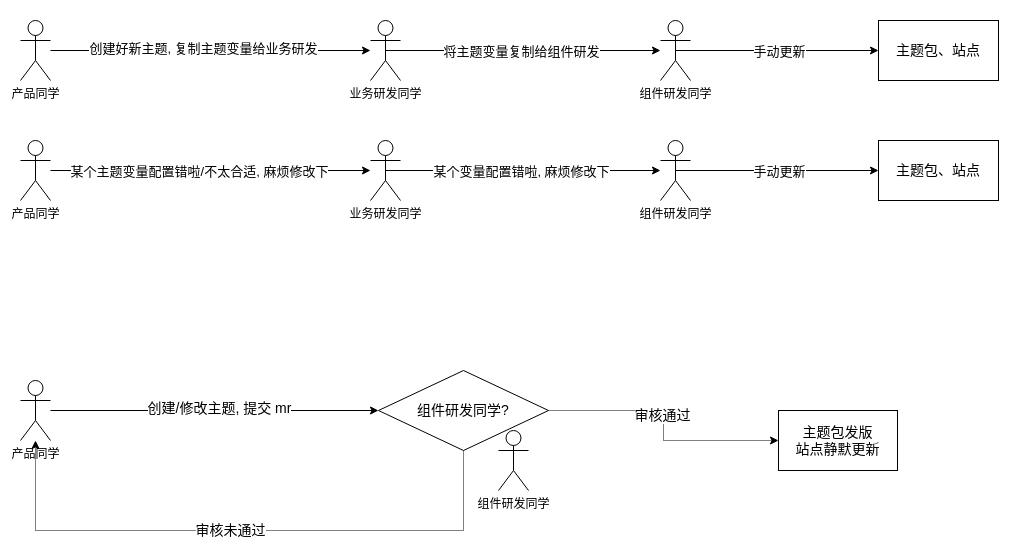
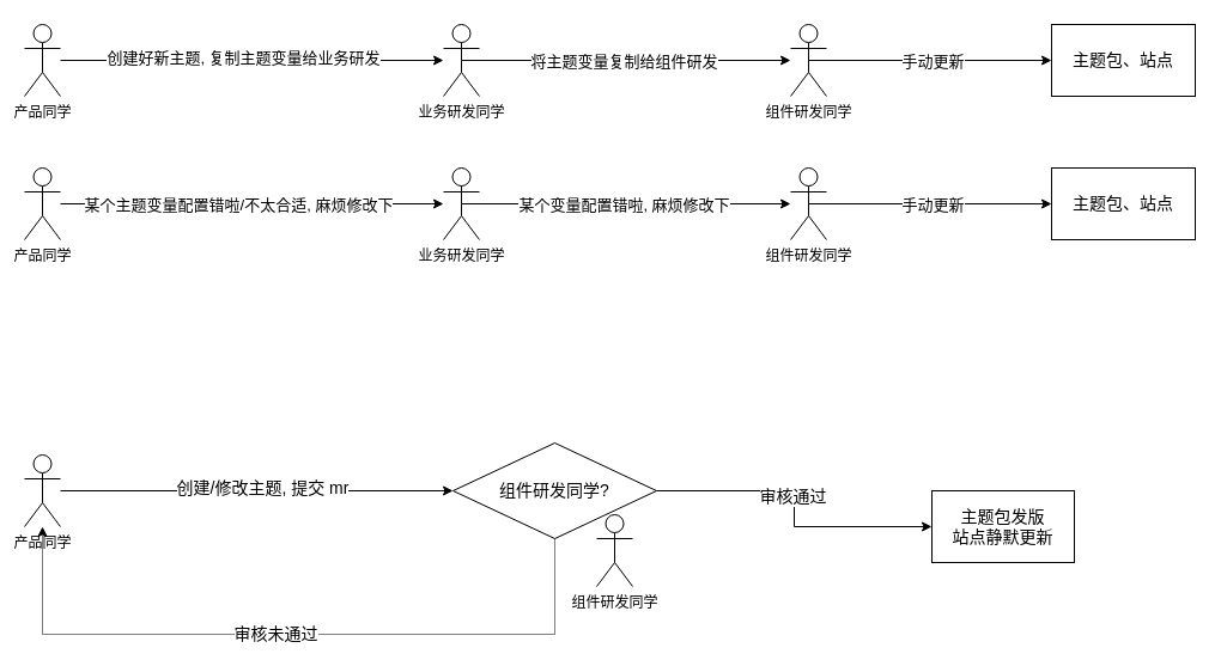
  <mxCell id="0" />
  <mxCell id="1" parent="0" />
  <mxCell id="2" style="edgeStyle=orthogonalEdgeStyle;rounded=0;orthogonalLoop=1;jettySize=auto;html=1;" parent="1" source="4" target="7" edge="1"><mxGeometry relative="1" as="geometry" /></mxCell>
  <mxCell id="3" value="&lt;font style=&quot;font-size: 13px&quot;&gt;创建好新主题, 复制主题变量给业务研发&lt;/font&gt;" style="edgeLabel;html=1;align=center;verticalAlign=middle;resizable=0;points=[];" parent="2" vertex="1" connectable="0"><mxGeometry x="-0.053" y="3" relative="1" as="geometry"><mxPoint as="offset" /></mxGeometry></mxCell>
  <mxCell id="4" value="产品同学" style="shape=umlActor;verticalLabelPosition=bottom;verticalAlign=top;html=1;outlineConnect=0;" parent="1" vertex="1"><mxGeometry x="20" y="20" width="30" height="60" as="geometry" /></mxCell>
  <mxCell id="5" style="edgeStyle=orthogonalEdgeStyle;rounded=0;orthogonalLoop=1;jettySize=auto;html=1;exitX=0.5;exitY=0.5;exitDx=0;exitDy=0;exitPerimeter=0;" parent="1" source="7" target="10" edge="1"><mxGeometry relative="1" as="geometry" /></mxCell>
  <mxCell id="6" value="&lt;font style=&quot;font-size: 13px&quot;&gt;将主题变量复制给组件研发&lt;/font&gt;" style="edgeLabel;html=1;align=center;verticalAlign=middle;resizable=0;points=[];" parent="5" vertex="1" connectable="0"><mxGeometry x="-0.236" relative="1" as="geometry"><mxPoint x="30" as="offset" /></mxGeometry></mxCell>
  <mxCell id="7" value="业务研发同学" style="shape=umlActor;verticalLabelPosition=bottom;verticalAlign=top;html=1;outlineConnect=0;" parent="1" vertex="1"><mxGeometry x="370" y="20" width="30" height="60" as="geometry" /></mxCell>
  <mxCell id="8" style="edgeStyle=orthogonalEdgeStyle;rounded=0;orthogonalLoop=1;jettySize=auto;html=1;exitX=0.5;exitY=0.5;exitDx=0;exitDy=0;exitPerimeter=0;entryX=0;entryY=0.5;entryDx=0;entryDy=0;" parent="1" source="10" target="11" edge="1"><mxGeometry relative="1" as="geometry" /></mxCell>
  <mxCell id="9" value="&lt;font style=&quot;font-size: 13px&quot;&gt;手动更新&lt;/font&gt;" style="edgeLabel;html=1;align=center;verticalAlign=middle;resizable=0;points=[];" parent="8" vertex="1" connectable="0"><mxGeometry x="-0.084" y="-1" relative="1" as="geometry"><mxPoint x="10" y="-1" as="offset" /></mxGeometry></mxCell>
  <mxCell id="10" value="组件研发同学" style="shape=umlActor;verticalLabelPosition=bottom;verticalAlign=top;html=1;outlineConnect=0;" parent="1" vertex="1"><mxGeometry x="660" y="20" width="30" height="60" as="geometry" /></mxCell>
  <mxCell id="11" value="&lt;font style=&quot;font-size: 14px&quot;&gt;主题包、站点&lt;/font&gt;" style="rounded=0;whiteSpace=wrap;html=1;" parent="1" vertex="1"><mxGeometry x="878" y="20" width="120" height="60" as="geometry" /></mxCell>
  <mxCell id="12" style="edgeStyle=orthogonalEdgeStyle;rounded=0;orthogonalLoop=1;jettySize=auto;html=1;" parent="1" source="14" target="17" edge="1"><mxGeometry relative="1" as="geometry" /></mxCell>
  <mxCell id="13" value="某个主题变量配置错啦/不太合适, 麻烦修改下" style="edgeLabel;html=1;align=center;verticalAlign=middle;resizable=0;points=[];fontSize=13;" parent="12" vertex="1" connectable="0"><mxGeometry x="-0.156" y="2" relative="1" as="geometry"><mxPoint x="13" y="2" as="offset" /></mxGeometry></mxCell>
  <mxCell id="14" value="产品同学" style="shape=umlActor;verticalLabelPosition=bottom;verticalAlign=top;html=1;outlineConnect=0;" parent="1" vertex="1"><mxGeometry x="20" y="140" width="30" height="60" as="geometry" /></mxCell>
  <mxCell id="15" style="edgeStyle=orthogonalEdgeStyle;rounded=0;orthogonalLoop=1;jettySize=auto;html=1;exitX=0.5;exitY=0.5;exitDx=0;exitDy=0;exitPerimeter=0;" parent="1" source="17" target="20" edge="1"><mxGeometry relative="1" as="geometry" /></mxCell>
  <mxCell id="16" value="&lt;font style=&quot;font-size: 13px&quot;&gt;某个变量配置错啦, 麻烦修改下&lt;/font&gt;" style="edgeLabel;html=1;align=center;verticalAlign=middle;resizable=0;points=[];" parent="15" vertex="1" connectable="0"><mxGeometry x="-0.236" relative="1" as="geometry"><mxPoint x="30" as="offset" /></mxGeometry></mxCell>
  <mxCell id="17" value="业务研发同学" style="shape=umlActor;verticalLabelPosition=bottom;verticalAlign=top;html=1;outlineConnect=0;" parent="1" vertex="1"><mxGeometry x="370" y="140" width="30" height="60" as="geometry" /></mxCell>
  <mxCell id="18" style="edgeStyle=orthogonalEdgeStyle;rounded=0;orthogonalLoop=1;jettySize=auto;html=1;exitX=0.5;exitY=0.5;exitDx=0;exitDy=0;exitPerimeter=0;entryX=0;entryY=0.5;entryDx=0;entryDy=0;" parent="1" source="20" target="21" edge="1"><mxGeometry relative="1" as="geometry" /></mxCell>
  <mxCell id="19" value="&lt;font style=&quot;font-size: 13px&quot;&gt;手动更新&lt;/font&gt;" style="edgeLabel;html=1;align=center;verticalAlign=middle;resizable=0;points=[];" parent="18" vertex="1" connectable="0"><mxGeometry x="-0.084" y="-1" relative="1" as="geometry"><mxPoint x="10" y="-1" as="offset" /></mxGeometry></mxCell>
  <mxCell id="20" value="组件研发同学" style="shape=umlActor;verticalLabelPosition=bottom;verticalAlign=top;html=1;outlineConnect=0;" parent="1" vertex="1"><mxGeometry x="660" y="140" width="30" height="60" as="geometry" /></mxCell>
  <mxCell id="21" value="&lt;font style=&quot;font-size: 14px&quot;&gt;主题包、站点&lt;/font&gt;" style="rounded=0;whiteSpace=wrap;html=1;" parent="1" vertex="1"><mxGeometry x="878" y="140" width="120" height="60" as="geometry" /></mxCell>
  <mxCell id="22" style="edgeStyle=orthogonalEdgeStyle;rounded=0;orthogonalLoop=1;jettySize=auto;html=1;entryX=0;entryY=0.5;entryDx=0;entryDy=0;" parent="1" source="24" target="30" edge="1"><mxGeometry relative="1" as="geometry"><mxPoint x="370" y="410" as="targetPoint" /></mxGeometry></mxCell>
  <mxCell id="23" value="创建/修改主题, 提交 mr" style="edgeLabel;html=1;align=center;verticalAlign=middle;resizable=0;points=[];fontSize=14;" parent="22" vertex="1" connectable="0"><mxGeometry x="-0.053" y="3" relative="1" as="geometry"><mxPoint x="13" as="offset" /></mxGeometry></mxCell>
  <mxCell id="24" value="产品同学" style="shape=umlActor;verticalLabelPosition=bottom;verticalAlign=top;html=1;outlineConnect=0;" parent="1" vertex="1"><mxGeometry x="20" y="380" width="30" height="60" as="geometry" /></mxCell>
  <mxCell id="25" value="组件研发同学" style="shape=umlActor;verticalLabelPosition=bottom;verticalAlign=top;html=1;outlineConnect=0;" parent="1" vertex="1"><mxGeometry x="498" y="430" width="30" height="60" as="geometry" /></mxCell>
  <mxCell id="26" style="edgeStyle=orthogonalEdgeStyle;rounded=0;orthogonalLoop=1;jettySize=auto;html=1;exitX=0.5;exitY=1;exitDx=0;exitDy=0;fontSize=14;dashed=1;dashPattern=1 1;" parent="1" source="30" target="24" edge="1"><mxGeometry relative="1" as="geometry"><mxPoint x="28" y="630" as="targetPoint" /><Array as="points"><mxPoint x="463" y="530" /><mxPoint x="35" y="530" /></Array></mxGeometry></mxCell>
  <mxCell id="27" value="&lt;font style=&quot;font-size: 14px&quot;&gt;审核未通过&lt;/font&gt;" style="edgeLabel;html=1;align=center;verticalAlign=middle;resizable=0;points=[];fontSize=14;" parent="26" vertex="1" connectable="0"><mxGeometry x="0.097" y="-1" relative="1" as="geometry"><mxPoint x="14" as="offset" /></mxGeometry></mxCell>
- <mxCell id="28" style="edgeStyle=orthogonalEdgeStyle;rounded=0;orthogonalLoop=1;jettySize=auto;html=1;exitX=1;exitY=0.5;exitDx=0;exitDy=0;dashed=1;dashPattern=1 1;fontSize=14;" parent="1" source="30" target="31" edge="1"><mxGeometry relative="1" as="geometry" /></mxCell>
+ <mxCell id="28" style="edgeStyle=orthogonalEdgeStyle;rounded=0;orthogonalLoop=1;jettySize=auto;html=1;exitX=1;exitY=0.5;exitDx=0;exitDy=0;dashed=0;dashPattern=1 1;fontSize=14;" parent="1" source="30" target="31" edge="1"><mxGeometry relative="1" as="geometry" /></mxCell>
  <mxCell id="29" value="审核通过" style="edgeLabel;html=1;align=center;verticalAlign=middle;resizable=0;points=[];fontSize=14;" parent="28" vertex="1" connectable="0"><mxGeometry x="-0.082" y="-2" relative="1" as="geometry"><mxPoint as="offset" /></mxGeometry></mxCell>
  <mxCell id="30" value="组件研发同学?" style="rhombus;whiteSpace=wrap;html=1;fontSize=14;" parent="1" vertex="1"><mxGeometry x="378" y="370" width="170" height="80" as="geometry" /></mxCell>
  <mxCell id="31" value="&lt;font style=&quot;font-size: 14px&quot;&gt;主题包发版&lt;br&gt;站点静默更新&lt;br&gt;&lt;/font&gt;" style="rounded=0;whiteSpace=wrap;html=1;" parent="1" vertex="1"><mxGeometry x="778" y="410" width="119" height="60" as="geometry" /></mxCell>
